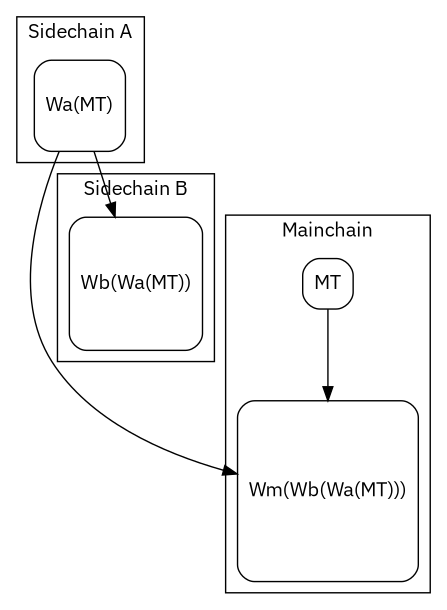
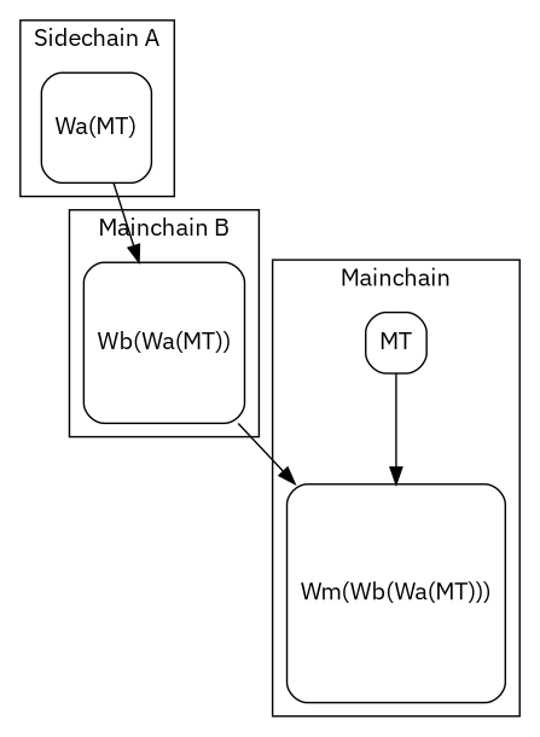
  digraph {
    fontname="IBM Plex Sans"
    rankdir=TB
    node [fontname="IBM Plex Sans" shape=square style=rounded]
    edge [fontname="IBM Plex Sans"]
    n1 [label="Wa(MT)"]
    n2 [label=MT]
    n3 [label="Wm(Wb(Wa(MT)))"]
    n4 [label="Wb(Wa(MT))"]
    subgraph cluster_1 {
      label="Sidechain A"
      n1
    }
    subgraph cluster_2 {
      label=Mainchain
      n2
      n3
    }
    subgraph cluster_3 {
-     label="Sidechain B"
+     label="Mainchain B"
      n4
    }
    n1 -> n4
    n2 -> n3
-   n1 -> n3
+   n4 -> n3
  }
